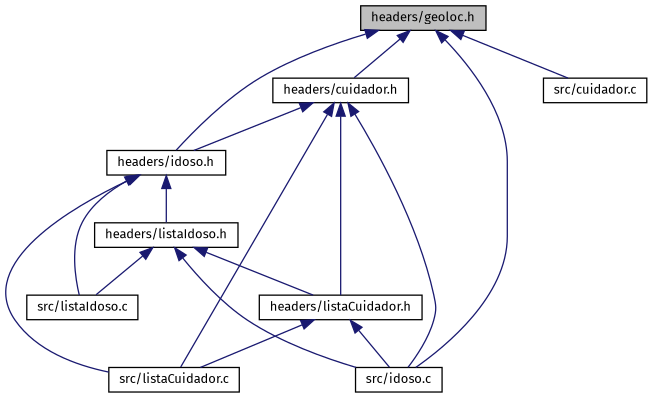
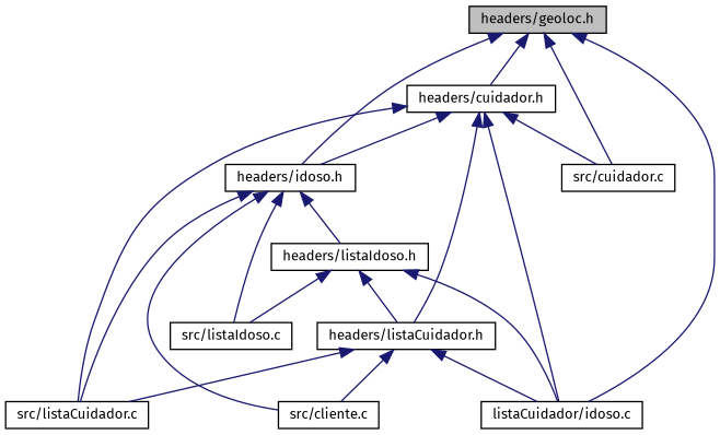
  digraph {
    fontname="Fira Sans"
    node [color=black fillcolor=white fontname="Fira Sans" fontsize=10 shape=record style=filled]
    edge [color=midnightblue dir=back fontname="Fira Sans" fontsize=10 labelfontname=Helvetica labelfontsize=10 style=solid]
    n1 [fillcolor=grey75 fontcolor=black height=0.2 label="headers/geoloc.h" width=0.4]
    n2 [height=0.2 label="headers/cuidador.h" width=0.4]
    n3 [height=0.2 label="headers/idoso.h" width=0.4]
-   n4 [height=0.2 label="src/idoso.c" width=0.4]
+   n4 [height=0.2 label="listaCuidador/idoso.c" width=0.4]
    n5 [height=0.2 label="src/cuidador.c" width=0.4]
    n6 [height=0.2 label="headers/listaCuidador.h" width=0.4]
    n7 [height=0.2 label="src/listaCuidador.c" width=0.4]
+   n8 [height=0.2 label="src/cliente.c" width=0.4]
    n9 [height=0.2 label="headers/listaIdoso.h" width=0.4]
    n10 [height=0.2 label="src/listaIdoso.c" width=0.4]
    n1 -> n2
    n1 -> n3
    n1 -> n4
    n1 -> n5
    n2 -> n3
    n2 -> n4
+   n2 -> n5
    n2 -> n6
    n2 -> n7
    n3 -> n7
+   n3 -> n8
    n3 -> n9
    n3 -> n10
    n6 -> n4
    n6 -> n7
+   n6 -> n8
    n9 -> n4
    n9 -> n6
    n9 -> n10
  }
